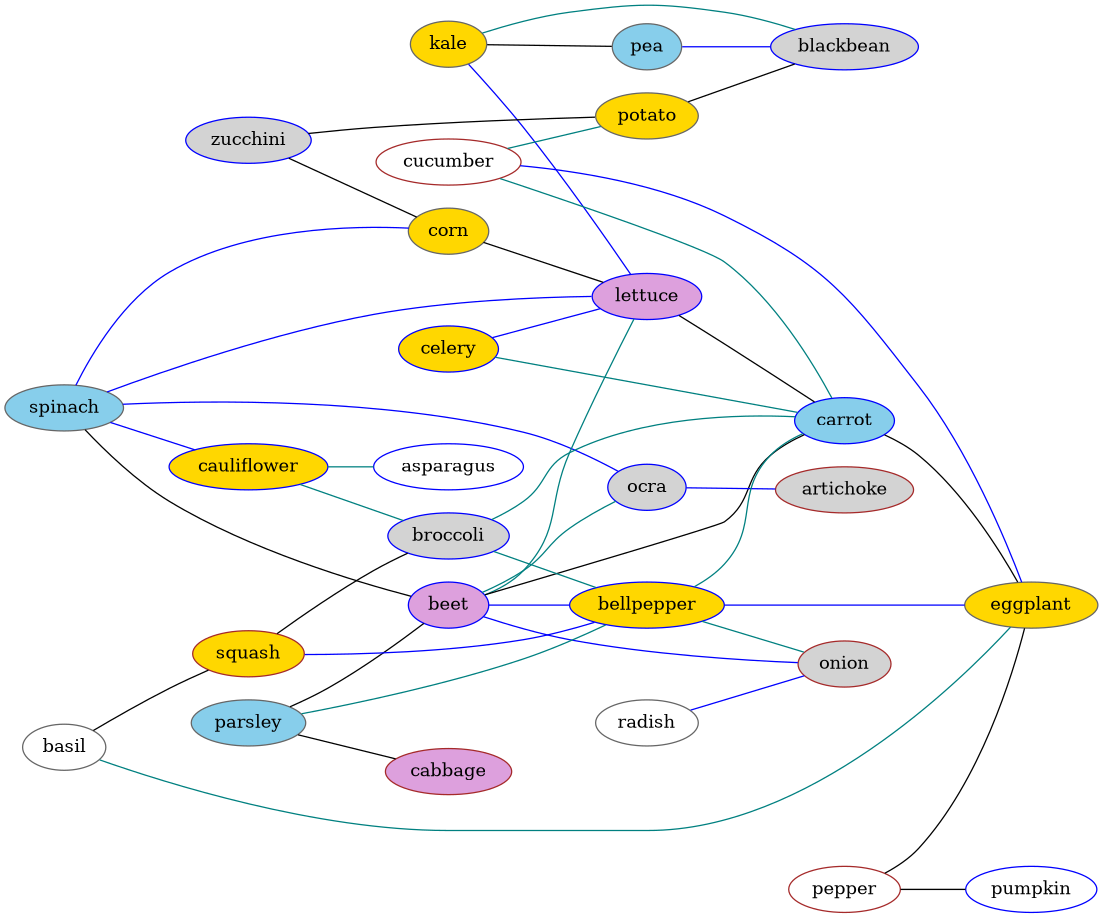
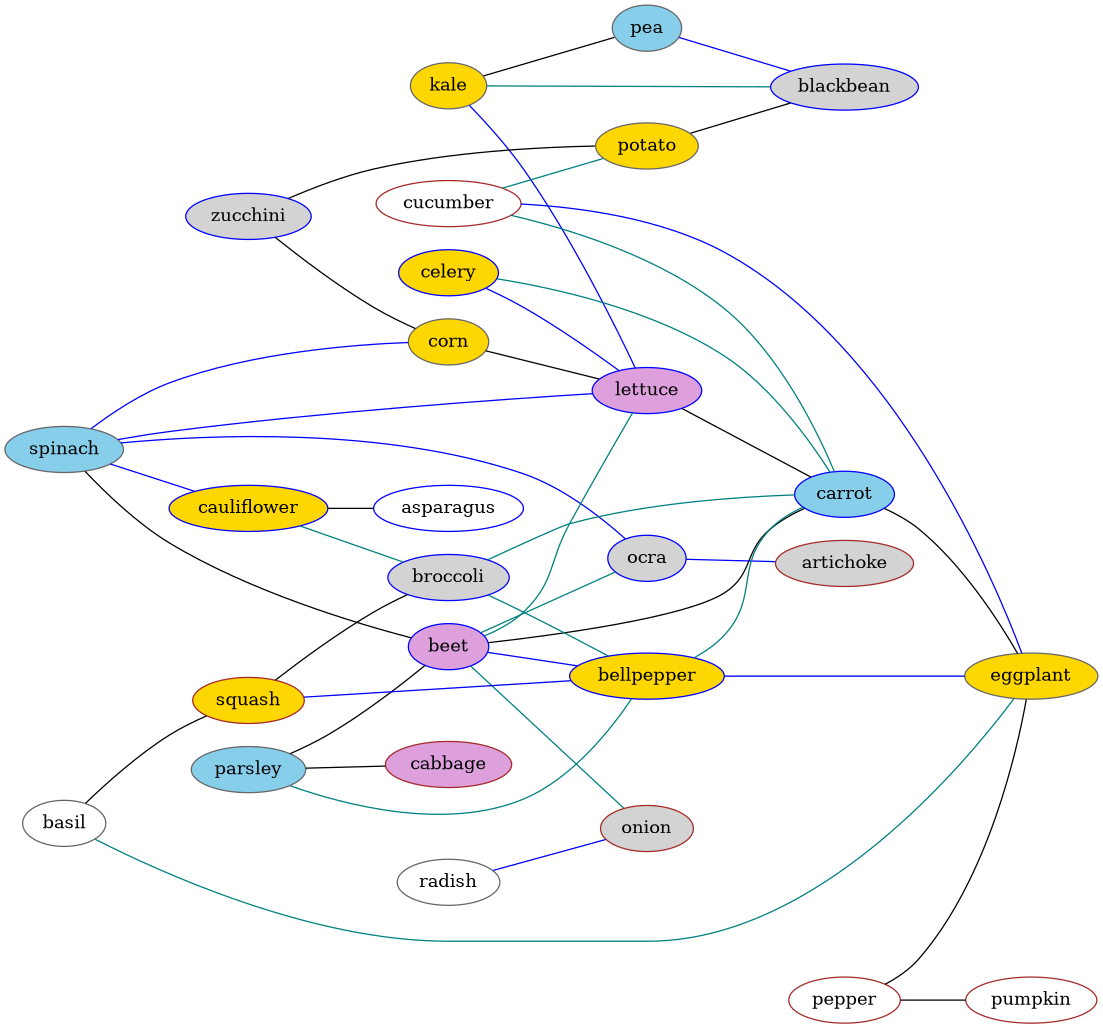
  strict graph {
    rankdir=LR
    node [color=blue fillcolor=gold style=filled]
    edge [color=black weight=1]
    kale [color=gray40]
    pea [color=gray40 fillcolor=skyblue]
    lettuce [fillcolor=plum]
    blackbean [fillcolor=lightgrey]
    carrot [fillcolor=skyblue]
    radish [color=gray40 fillcolor=white]
    onion [color=brown fillcolor=lightgrey]
    spinach [color=gray40 fillcolor=skyblue]
    beet [fillcolor=plum]
    cauliflower
    corn [color=gray40]
    ocra [fillcolor=lightgrey]
    bellpepper
    broccoli [fillcolor=lightgrey]
    asparagus [fillcolor=white]
    artichoke [color=brown fillcolor=lightgrey]
    parsley [color=gray40 fillcolor=skyblue]
    cabbage [color=brown fillcolor=plum]
    eggplant [color=gray40]
    celery
    basil [color=gray40 fillcolor=white]
    squash [color=brown]
    zucchini [fillcolor=lightgrey]
    potato [color=gray40]
    pepper [color=brown fillcolor=white]
-   pumpkin [fillcolor=white]
+   pumpkin [color=brown fillcolor=white]
    cucumber [color=brown fillcolor=white]
    kale -- pea
    kale -- lettuce [color=blue]
    kale -- blackbean [color=teal]
    pea -- blackbean [color=blue]
    lettuce -- carrot
    carrot -- eggplant
    radish -- onion [color=blue]
    spinach -- lettuce [color=blue]
    spinach -- beet
    spinach -- cauliflower [color=blue]
    spinach -- corn [color=blue]
    spinach -- ocra [color=blue]
    beet -- lettuce [color=teal]
    beet -- carrot
-   beet -- onion [color=blue]
+   beet -- onion [color=teal]
    beet -- ocra [color=teal]
    beet -- bellpepper [color=blue]
    cauliflower -- broccoli [color=teal]
-   cauliflower -- asparagus [color=teal]
+   cauliflower -- asparagus
    corn -- lettuce
    ocra -- artichoke [color=blue]
    bellpepper -- carrot [color=teal]
-   bellpepper -- onion [color=teal]
    bellpepper -- eggplant [color=blue]
    broccoli -- carrot [color=teal]
    broccoli -- bellpepper [color=teal]
    parsley -- beet
    parsley -- bellpepper [color=teal]
    parsley -- cabbage
    celery -- lettuce [color=blue]
    celery -- carrot [color=teal]
    basil -- eggplant [color=teal]
    basil -- squash
    squash -- bellpepper [color=blue]
    squash -- broccoli
    zucchini -- corn
    zucchini -- potato
    potato -- blackbean
    pepper -- eggplant
    pepper -- pumpkin
    cucumber -- carrot [color=teal]
    cucumber -- eggplant [color=blue]
    cucumber -- potato [color=teal]
  }
